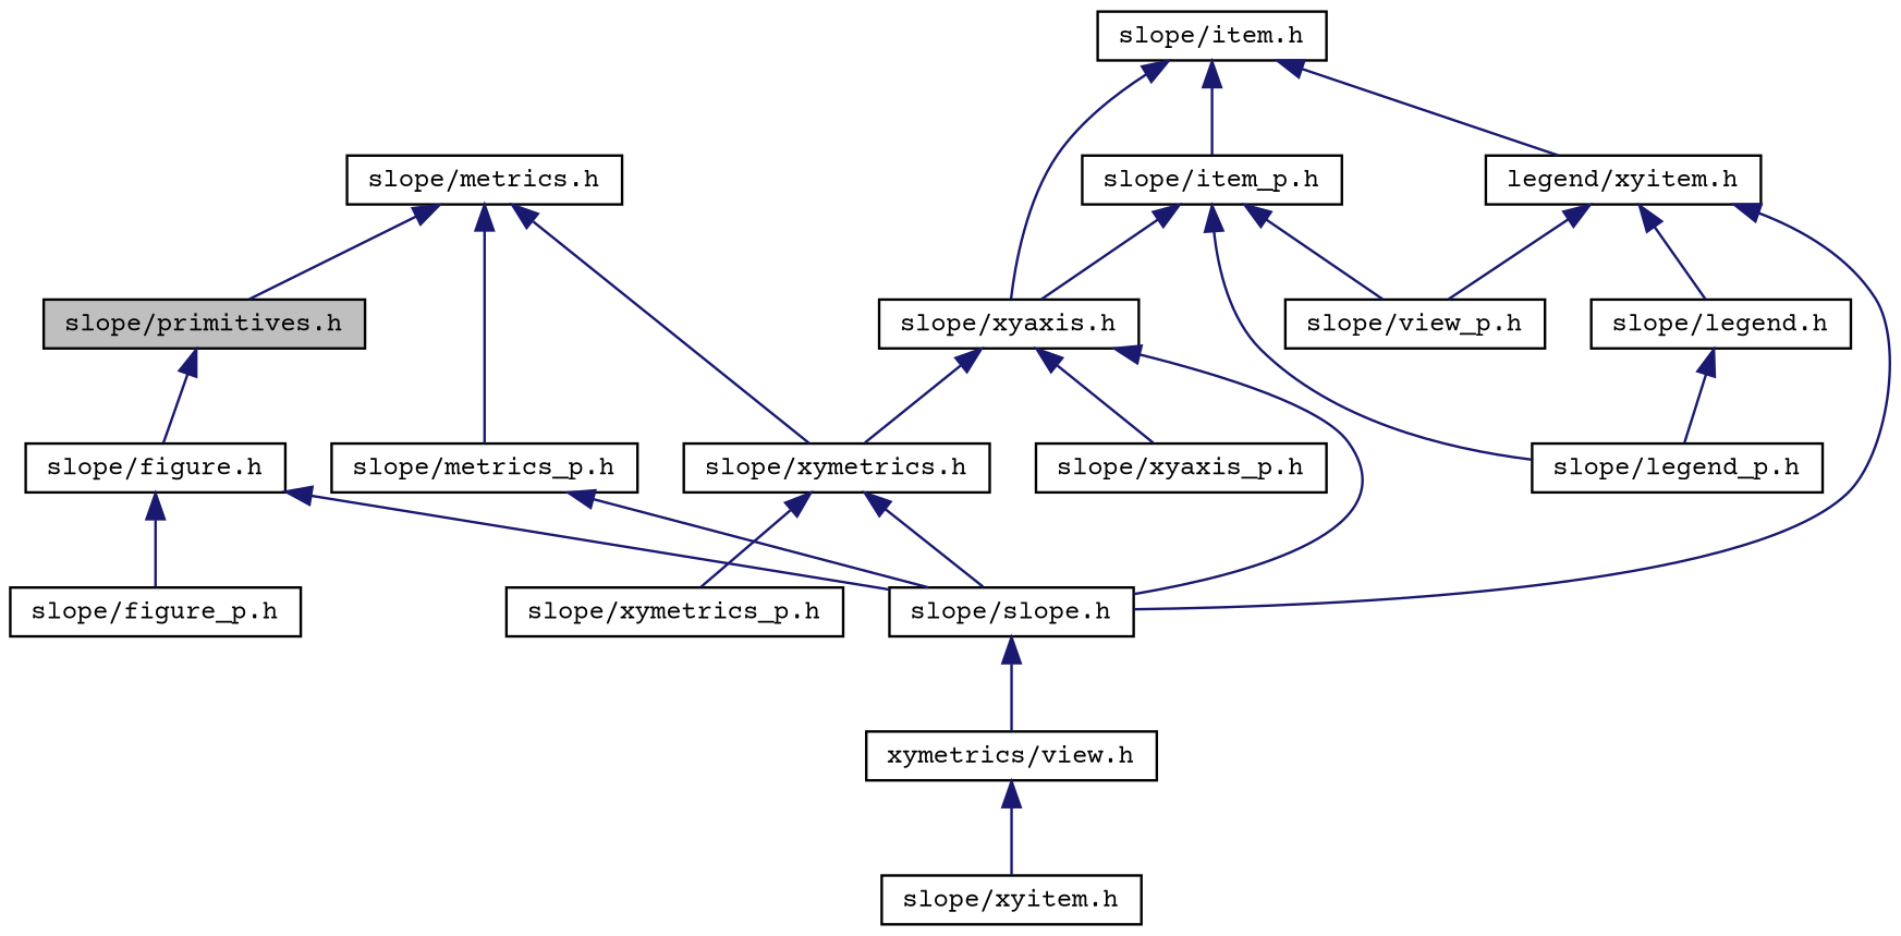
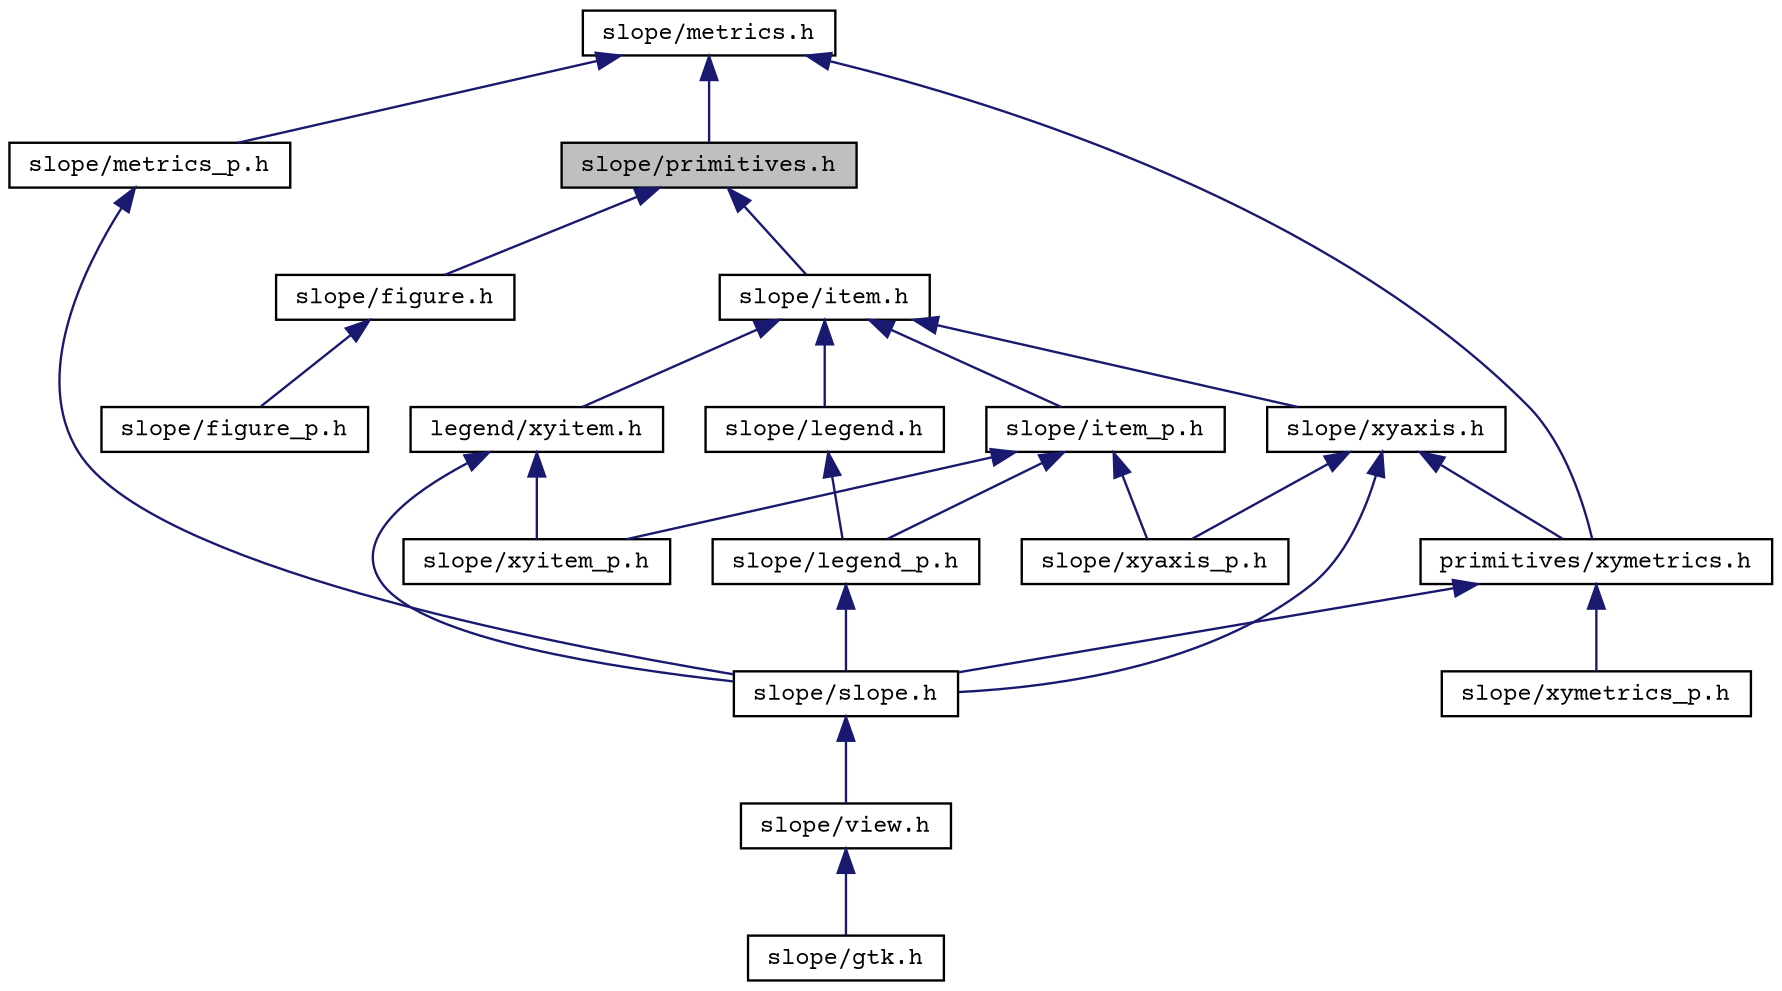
  digraph {
    fontname="Courier Prime"
    node [color=black fillcolor=white fontname="Courier Prime" fontsize=10 shape=record style=filled]
    edge [color=midnightblue dir=back fontname="Courier Prime" fontsize=10 labelfontname=Helvetica labelfontsize=10 style=solid]
    n1 [fillcolor=grey75 fontcolor=black height=0.2 label="slope/primitives.h" width=0.4]
    n2 [height=0.2 label="slope/figure.h" width=0.4]
    n3 [height=0.2 label="slope/item.h" width=0.4]
    n4 [height=0.2 label="slope/figure_p.h" width=0.4]
    n5 [height=0.2 label="slope/slope.h" width=0.4]
    n6 [height=0.2 label="slope/metrics.h" width=0.4]
    n7 [height=0.2 label="slope/metrics_p.h" width=0.4]
-   n8 [height=0.2 label="slope/xymetrics.h" width=0.4]
+   n8 [height=0.2 label="primitives/xymetrics.h" width=0.4]
    n9 [height=0.2 label="slope/xyaxis.h" width=0.4]
    n10 [height=0.2 label="slope/legend.h" width=0.4]
    n11 [height=0.2 label="slope/item_p.h" width=0.4]
    n12 [height=0.2 label="legend/xyitem.h" width=0.4]
-   n13 [height=0.2 label="xymetrics/view.h" width=0.4]
-   n14 [height=0.2 label="slope/xyitem.h" width=0.4]
+   n13 [height=0.2 label="slope/view.h" width=0.4]
+   n14 [height=0.2 label="slope/gtk.h" width=0.4]
    n15 [height=0.2 label="slope/xymetrics_p.h" width=0.4]
    n16 [height=0.2 label="slope/xyaxis_p.h" width=0.4]
    n17 [height=0.2 label="slope/legend_p.h" width=0.4]
-   n18 [height=0.2 label="slope/view_p.h" width=0.4]
+   n18 [height=0.2 label="slope/xyitem_p.h" width=0.4]
    n1 -> n2
+   n1 -> n3
    n2 -> n4
-   n2 -> n5
+   n17 -> n5
    n3 -> n9
-   n12 -> n10
+   n3 -> n10
    n3 -> n11
    n3 -> n12
    n5 -> n13
    n6 -> n1
    n6 -> n7
    n6 -> n8
    n7 -> n5
    n8 -> n5
    n8 -> n15
    n9 -> n5
    n9 -> n8
    n9 -> n16
    n10 -> n17
-   n11 -> n9
+   n11 -> n16
    n11 -> n17
    n11 -> n18
    n12 -> n5
    n12 -> n18
    n13 -> n14
  }
